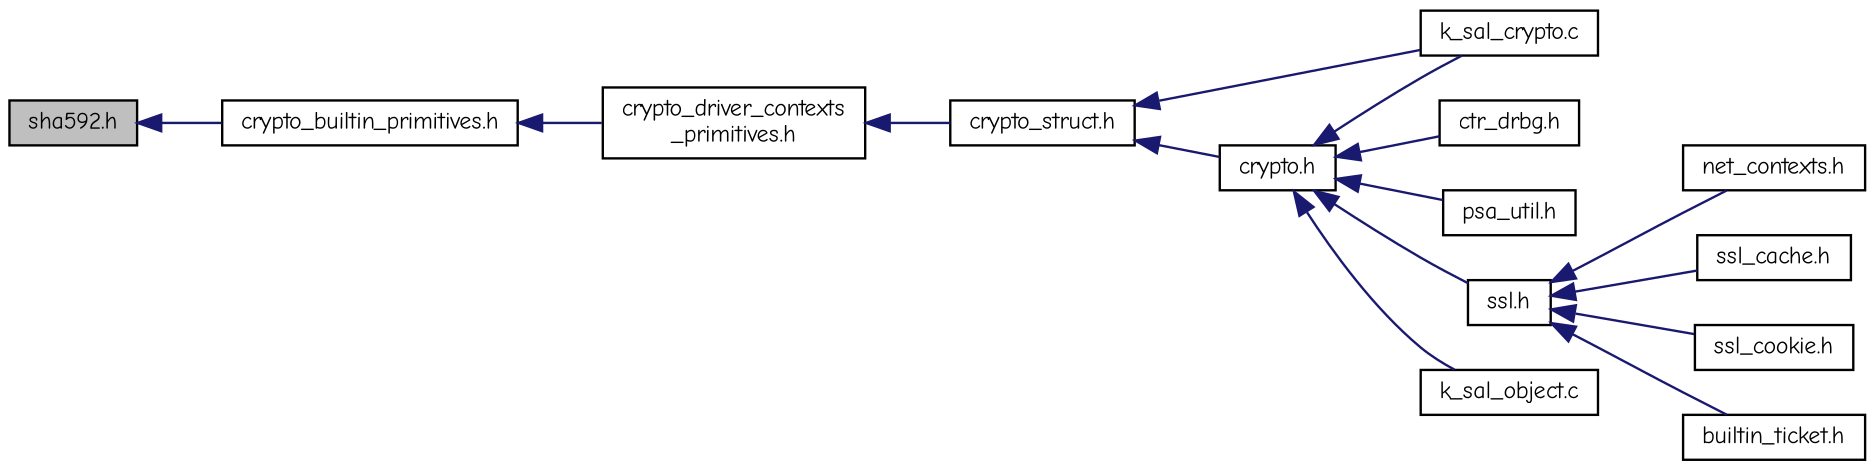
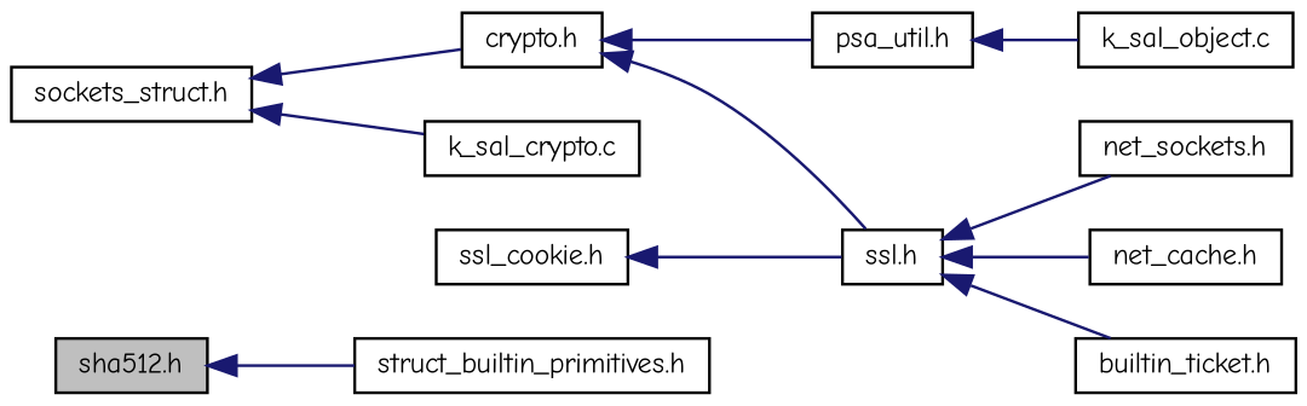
  digraph {
    fontname="Comic Neue"
    rankdir=LR
    node [color=black fillcolor=white fontname="Comic Neue" fontsize=10 shape=record style=filled]
    edge [color=midnightblue dir=back fontname="Comic Neue" fontsize=10 labelfontname=Helvetica labelfontsize=10 style=solid]
-   n1 [fillcolor=grey75 fontcolor=black height=0.2 label="sha592.h" width=0.4]
-   n2 [height=0.2 label="crypto_builtin_primitives.h" width=0.4]
-   n3 [height=0.2 label="crypto_driver_contexts\l_primitives.h" width=0.4]
-   n4 [height=0.2 label="crypto_struct.h" width=0.4]
+   n1 [fillcolor=grey75 fontcolor=black height=0.2 label="sha512.h" width=0.4]
+   n2 [height=0.2 label="struct_builtin_primitives.h" width=0.4]
+   n4 [height=0.2 label="sockets_struct.h" width=0.4]
    n5 [height=0.2 label="crypto.h" width=0.4]
    n6 [height=0.2 label="k_sal_crypto.c" width=0.4]
-   n7 [height=0.2 label="ctr_drbg.h" width=0.4]
    n8 [height=0.2 label="psa_util.h" width=0.4]
    n9 [height=0.2 label="ssl.h" width=0.4]
    n10 [height=0.2 label="k_sal_object.c" width=0.4]
-   n11 [height=0.2 label="net_contexts.h" width=0.4]
-   n12 [height=0.2 label="ssl_cache.h" width=0.4]
+   n11 [height=0.2 label="net_sockets.h" width=0.4]
+   n12 [height=0.2 label="net_cache.h" width=0.4]
    n13 [height=0.2 label="ssl_cookie.h" width=0.4]
    n14 [height=0.2 label="builtin_ticket.h" width=0.4]
    n1 -> n2
-   n2 -> n3
-   n3 -> n4
    n4 -> n5
    n4 -> n6
-   n5 -> n6
-   n5 -> n7
    n5 -> n8
    n5 -> n9
-   n5 -> n10
+   n8 -> n10
    n9 -> n11
    n9 -> n12
-   n9 -> n13
+   n13 -> n9
    n9 -> n14
  }
